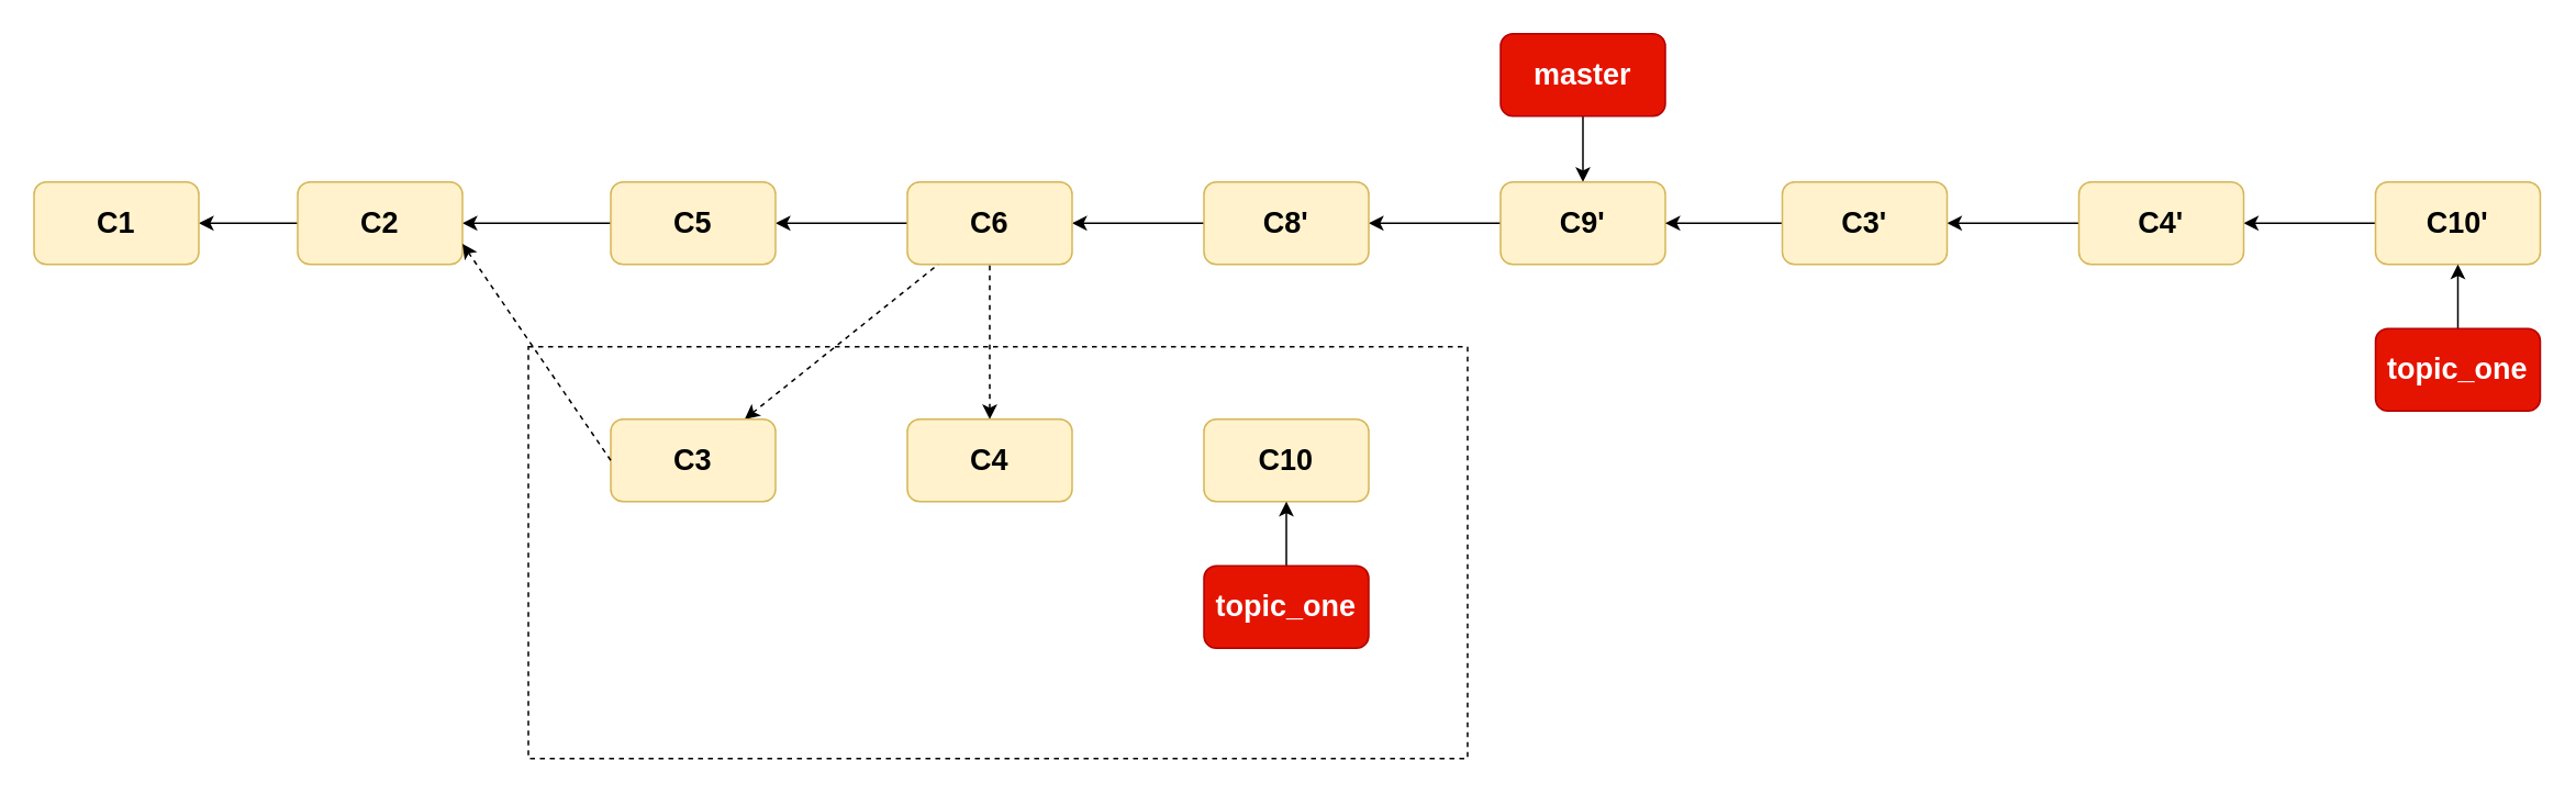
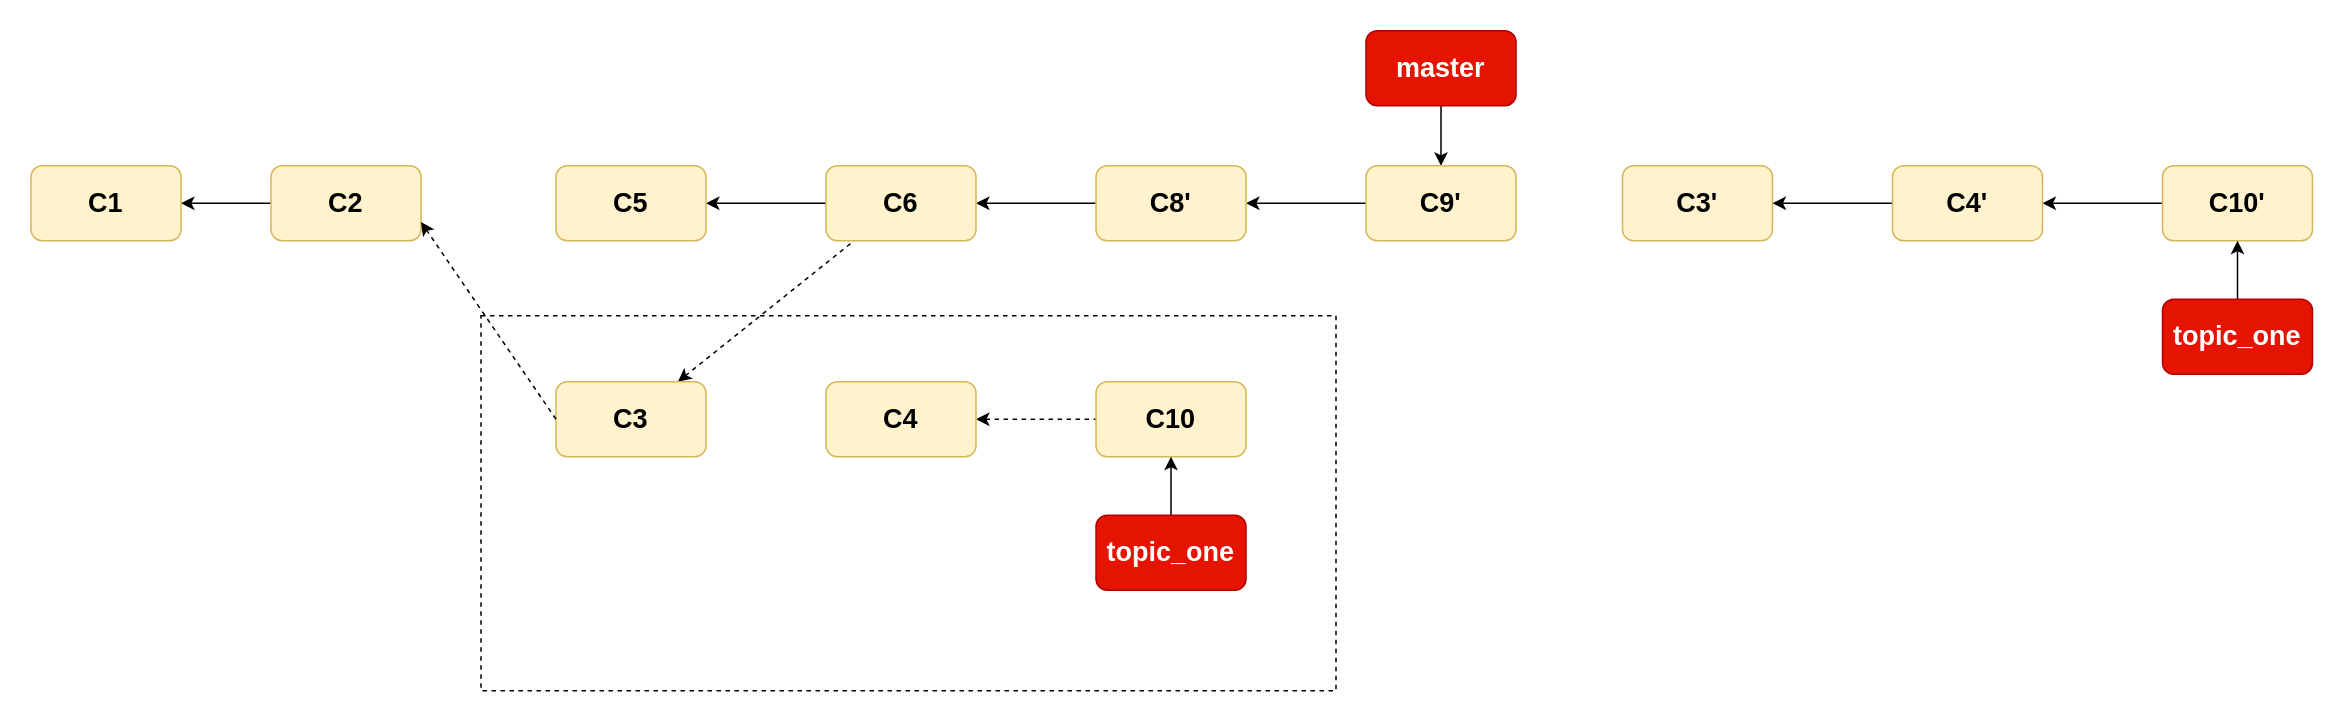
  <mxCell id="0" />
  <mxCell id="1" parent="0" />
  <mxCell id="2" value="" style="rounded=0;whiteSpace=wrap;html=1;dashed=1;" vertex="1" parent="1"><mxGeometry x="320" y="210" width="570" height="250" as="geometry" /></mxCell>
  <mxCell id="3" value="" style="edgeStyle=none;html=1;fontSize=18;fontStyle=1;startArrow=classic;startFill=1;endArrow=none;endFill=0;" parent="1" source="4" target="6" edge="1"><mxGeometry relative="1" as="geometry" /></mxCell>
  <mxCell id="4" value="C1" style="rounded=1;whiteSpace=wrap;html=1;fillColor=#fff2cc;strokeColor=#d6b656;fontSize=18;fontStyle=1" parent="1" vertex="1"><mxGeometry x="20" y="110" width="100" height="50" as="geometry" /></mxCell>
- <mxCell id="5" value="" style="edgeStyle=none;html=1;startArrow=classic;startFill=1;endArrow=none;endFill=0;" parent="1" source="6" target="8" edge="1"><mxGeometry relative="1" as="geometry" /></mxCell>
  <mxCell id="6" value="C2" style="rounded=1;whiteSpace=wrap;html=1;fillColor=#fff2cc;strokeColor=#d6b656;fontSize=18;fontStyle=1" parent="1" vertex="1"><mxGeometry x="180" y="110" width="100" height="50" as="geometry" /></mxCell>
  <mxCell id="7" value="" style="edgeStyle=none;html=1;startArrow=classic;startFill=1;endArrow=none;endFill=0;" parent="1" source="8" edge="1"><mxGeometry relative="1" as="geometry"><mxPoint x="550" y="135" as="targetPoint" /></mxGeometry></mxCell>
  <mxCell id="8" value="C5" style="rounded=1;whiteSpace=wrap;html=1;fillColor=#fff2cc;strokeColor=#d6b656;fontSize=18;fontStyle=1" parent="1" vertex="1"><mxGeometry x="370" y="110" width="100" height="50" as="geometry" /></mxCell>
  <mxCell id="9" value="" style="edgeStyle=none;html=1;startArrow=classic;startFill=1;endArrow=none;endFill=0;" parent="1" source="10" target="22" edge="1"><mxGeometry relative="1" as="geometry" /></mxCell>
  <mxCell id="10" value="C6" style="rounded=1;whiteSpace=wrap;html=1;fillColor=#fff2cc;strokeColor=#d6b656;fontSize=18;fontStyle=1" parent="1" vertex="1"><mxGeometry x="550" y="110" width="100" height="50" as="geometry" /></mxCell>
  <mxCell id="11" value="" style="edgeStyle=none;html=1;startArrow=classic;startFill=1;endArrow=none;endFill=0;jumpSize=7;" parent="1" target="12" edge="1"><mxGeometry relative="1" as="geometry"><mxPoint x="960" y="110" as="sourcePoint" /></mxGeometry></mxCell>
  <mxCell id="12" value="master" style="rounded=1;whiteSpace=wrap;html=1;fillColor=#e51400;strokeColor=#B20000;fontColor=#ffffff;fontSize=18;fontStyle=1" parent="1" vertex="1"><mxGeometry x="910" y="20" width="100" height="50" as="geometry" /></mxCell>
  <mxCell id="13" value="" style="edgeStyle=none;html=1;startArrow=classic;startFill=1;endArrow=none;endFill=0;dashed=1;" parent="1" source="14" target="10" edge="1"><mxGeometry relative="1" as="geometry" /></mxCell>
  <mxCell id="14" value="C3" style="rounded=1;whiteSpace=wrap;html=1;fillColor=#fff2cc;strokeColor=#d6b656;fontSize=18;fontStyle=1" parent="1" vertex="1"><mxGeometry x="370" y="254" width="100" height="50" as="geometry" /></mxCell>
  <mxCell id="15" value="" style="endArrow=classic;html=1;entryX=1;entryY=0.75;entryDx=0;entryDy=0;dashed=1;" parent="1" target="6" edge="1"><mxGeometry width="50" height="50" relative="1" as="geometry"><mxPoint x="370" y="279" as="sourcePoint" /><mxPoint x="210" y="280" as="targetPoint" /></mxGeometry></mxCell>
- <mxCell id="16" value="" style="edgeStyle=none;html=1;startArrow=classic;startFill=1;endArrow=none;endFill=0;dashed=1;" parent="1" source="17" target="10" edge="1"><mxGeometry relative="1" as="geometry" /></mxCell>
+ <mxCell id="16" value="" style="edgeStyle=none;html=1;startArrow=classic;startFill=1;endArrow=none;endFill=0;dashed=1;" parent="1" source="17" target="18" edge="1"><mxGeometry relative="1" as="geometry" /></mxCell>
  <mxCell id="17" value="C4" style="rounded=1;whiteSpace=wrap;html=1;fillColor=#fff2cc;strokeColor=#d6b656;fontSize=18;fontStyle=1" parent="1" vertex="1"><mxGeometry x="550" y="254" width="100" height="50" as="geometry" /></mxCell>
  <mxCell id="18" value="C10" style="rounded=1;whiteSpace=wrap;html=1;fillColor=#fff2cc;strokeColor=#d6b656;fontSize=18;fontStyle=1" parent="1" vertex="1"><mxGeometry x="730" y="254" width="100" height="50" as="geometry" /></mxCell>
  <mxCell id="19" value="" style="edgeStyle=none;html=1;startArrow=none;startFill=0;endArrow=classic;endFill=1;" parent="1" source="20" target="18" edge="1"><mxGeometry relative="1" as="geometry" /></mxCell>
  <mxCell id="20" value="topic_one" style="rounded=1;whiteSpace=wrap;html=1;fillColor=#e51400;strokeColor=#B20000;fontColor=#ffffff;fontSize=18;fontStyle=1" parent="1" vertex="1"><mxGeometry x="730" y="343" width="100" height="50" as="geometry" /></mxCell>
  <mxCell id="21" value="" style="edgeStyle=none;html=1;startArrow=classic;startFill=1;endArrow=none;endFill=0;" parent="1" source="22" target="23" edge="1"><mxGeometry relative="1" as="geometry" /></mxCell>
  <mxCell id="22" value="C8'" style="rounded=1;whiteSpace=wrap;html=1;fillColor=#fff2cc;strokeColor=#d6b656;fontSize=18;fontStyle=1" parent="1" vertex="1"><mxGeometry x="730" y="110" width="100" height="50" as="geometry" /></mxCell>
  <mxCell id="23" value="C9'" style="rounded=1;whiteSpace=wrap;html=1;fillColor=#fff2cc;strokeColor=#d6b656;fontSize=18;fontStyle=1" parent="1" vertex="1"><mxGeometry x="910" y="110" width="100" height="50" as="geometry" /></mxCell>
  <mxCell id="24" value="" style="edgeStyle=none;html=1;startArrow=classic;startFill=1;endArrow=none;endFill=0;" edge="1" parent="1" source="26" target="28"><mxGeometry relative="1" as="geometry" /></mxCell>
- <mxCell id="25" value="" style="edgeStyle=none;html=1;" edge="1" parent="1" source="26" target="23"><mxGeometry relative="1" as="geometry" /></mxCell>
  <mxCell id="26" value="C3'" style="rounded=1;whiteSpace=wrap;html=1;fillColor=#fff2cc;strokeColor=#d6b656;fontSize=18;fontStyle=1" vertex="1" parent="1"><mxGeometry x="1081" y="110" width="100" height="50" as="geometry" /></mxCell>
  <mxCell id="27" value="" style="edgeStyle=none;html=1;startArrow=classic;startFill=1;endArrow=none;endFill=0;" edge="1" parent="1" source="28" target="29"><mxGeometry relative="1" as="geometry" /></mxCell>
  <mxCell id="28" value="C4'" style="rounded=1;whiteSpace=wrap;html=1;fillColor=#fff2cc;strokeColor=#d6b656;fontSize=18;fontStyle=1" vertex="1" parent="1"><mxGeometry x="1261" y="110" width="100" height="50" as="geometry" /></mxCell>
  <mxCell id="29" value="C10'" style="rounded=1;whiteSpace=wrap;html=1;fillColor=#fff2cc;strokeColor=#d6b656;fontSize=18;fontStyle=1" vertex="1" parent="1"><mxGeometry x="1441" y="110" width="100" height="50" as="geometry" /></mxCell>
  <mxCell id="30" value="" style="edgeStyle=none;html=1;startArrow=none;startFill=0;endArrow=classic;endFill=1;" edge="1" parent="1" source="31" target="29"><mxGeometry relative="1" as="geometry" /></mxCell>
  <mxCell id="31" value="topic_one" style="rounded=1;whiteSpace=wrap;html=1;fillColor=#e51400;strokeColor=#B20000;fontColor=#ffffff;fontSize=18;fontStyle=1" vertex="1" parent="1"><mxGeometry x="1441" y="199" width="100" height="50" as="geometry" /></mxCell>
